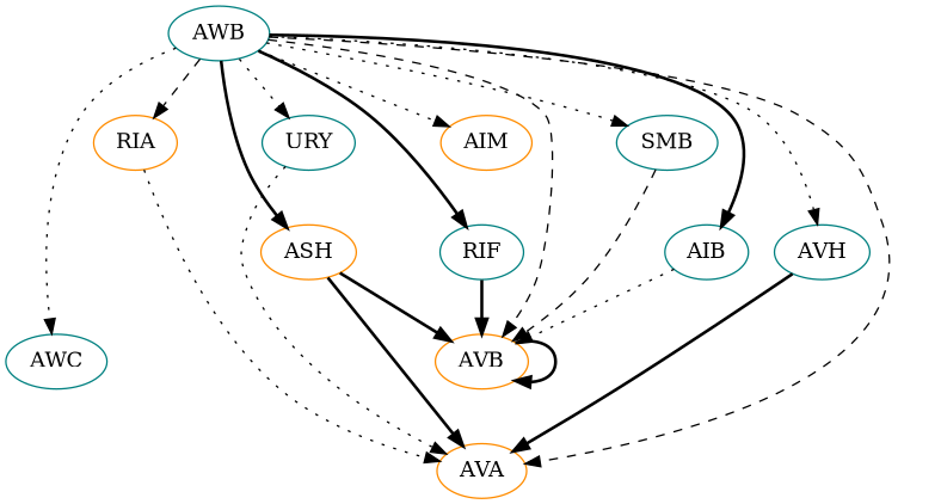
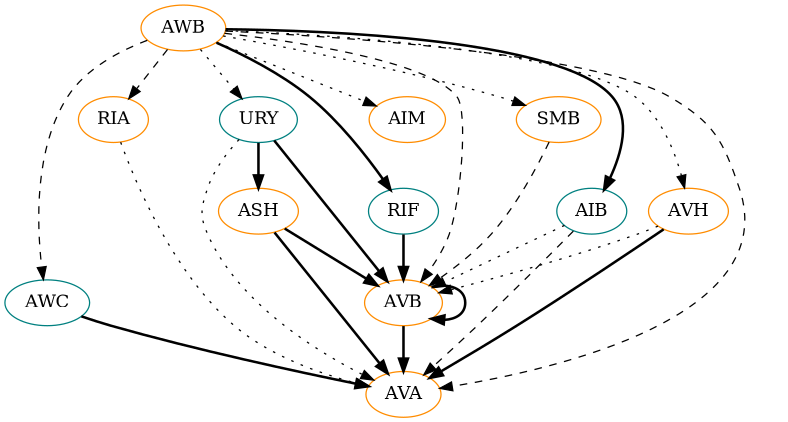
  digraph {
    node [color=darkorange]
    edge [style=bold weight=1]
-   AWB [color=teal]
+   AWB
    AWC [color=teal]
    RIA
-   SMB [color=teal]
+   SMB
    URY [color=teal]
    AVB
    AIM
    ASH
    AIB [color=teal]
-   AVH [color=teal]
+   AVH
    RIF [color=teal]
    AVA
-   AWB -> AWC [style=dotted]
+   AWB -> AWC [style=dashed]
    AWB -> RIA [style=dashed weight=13]
    AWB -> SMB [style=dotted weight=3]
    AWB -> URY [style=dotted]
    AWB -> AVB [style=dashed weight=4]
    AWB -> AIM [style=dotted]
-   AWB -> ASH [weight=4]
+   URY -> ASH [weight=4]
    AWB -> AIB
    AWB -> AVH [style=dotted weight=2]
    AWB -> RIF
    AWB -> AVA [style=dashed]
+   AWC -> AVA
    RIA -> AVA [style=dotted weight=4]
    SMB -> AVB [style=dashed]
+   URY -> AVB [weight=5]
    URY -> AVA [style=dotted weight=2]
    AVB -> AVB [weight=8]
+   AVB -> AVA [weight=47]
    ASH -> AVB [weight=20]
    ASH -> AVA [weight=26]
    AIB -> AVB [style=dotted weight=13]
+   AIB -> AVA [style=dashed weight=2]
+   AVH -> AVB [style=dotted weight=4]
    AVH -> AVA
    RIF -> AVB [weight=36]
  }
